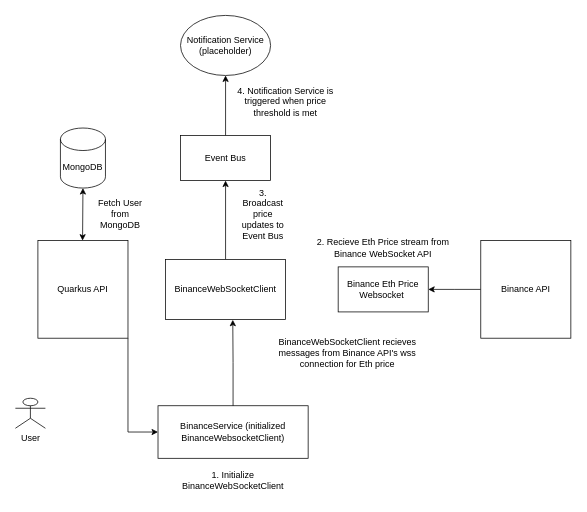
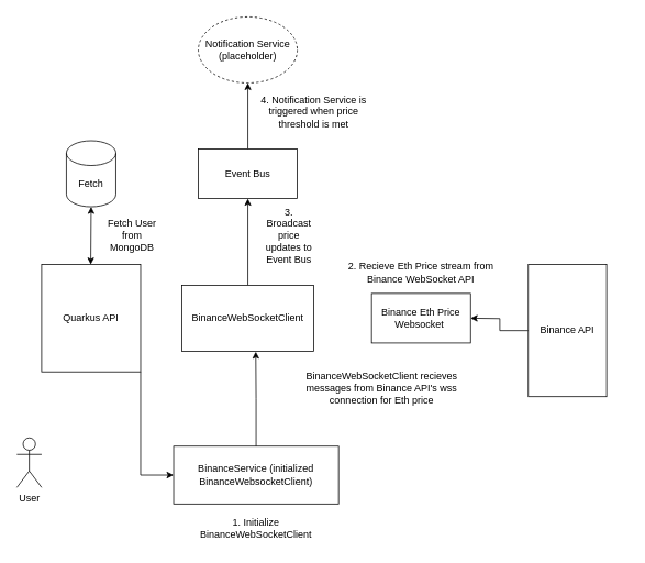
  <mxCell id="0" />
  <mxCell id="1" parent="0" />
  <mxCell id="2" style="edgeStyle=orthogonalEdgeStyle;rounded=0;orthogonalLoop=1;jettySize=auto;html=1;exitX=1;exitY=1;exitDx=0;exitDy=0;entryX=0;entryY=0.5;entryDx=0;entryDy=0;" edge="1" parent="1" source="3" target="10"><mxGeometry relative="1" as="geometry" /></mxCell>
  <mxCell id="3" value="Quarkus API" style="rounded=0;whiteSpace=wrap;html=1;" vertex="1" parent="1"><mxGeometry x="50" y="320" width="120" height="130" as="geometry" /></mxCell>
- <mxCell id="4" value="User" style="shape=umlActor;verticalLabelPosition=bottom;verticalAlign=top;html=1;outlineConnect=0;" vertex="1" parent="1"><mxGeometry x="20" y="530" width="40" height="40" as="geometry" /></mxCell>
- <mxCell id="5" value="MongoDB" style="shape=cylinder3;whiteSpace=wrap;html=1;boundedLbl=1;backgroundOutline=1;size=15;" vertex="1" parent="1"><mxGeometry x="80" y="170" width="60" height="80" as="geometry" /></mxCell>
+ <mxCell id="4" value="User" style="shape=umlActor;verticalLabelPosition=bottom;verticalAlign=top;html=1;outlineConnect=0;" vertex="1" parent="1"><mxGeometry x="20" y="530" width="30" height="60" as="geometry" /></mxCell>
+ <mxCell id="5" value="Fetch" style="shape=cylinder3;whiteSpace=wrap;html=1;boundedLbl=1;backgroundOutline=1;size=15;" vertex="1" parent="1"><mxGeometry x="80" y="170" width="60" height="80" as="geometry" /></mxCell>
  <mxCell id="6" value="Fetch User from MongoDB" style="text;html=1;align=center;verticalAlign=middle;whiteSpace=wrap;rounded=0;" vertex="1" parent="1"><mxGeometry x="125" y="260" width="70" height="50" as="geometry" /></mxCell>
  <mxCell id="7" value="" style="endArrow=classic;startArrow=classic;html=1;rounded=0;" edge="1" parent="1"><mxGeometry width="50" height="50" relative="1" as="geometry"><mxPoint x="109.5" y="320" as="sourcePoint" /><mxPoint x="110" y="250" as="targetPoint" /></mxGeometry></mxCell>
  <mxCell id="8" style="edgeStyle=orthogonalEdgeStyle;rounded=0;orthogonalLoop=1;jettySize=auto;html=1;exitX=0;exitY=0.5;exitDx=0;exitDy=0;entryX=1;entryY=0.5;entryDx=0;entryDy=0;" edge="1" parent="1" source="9"><mxGeometry relative="1" as="geometry"><mxPoint x="570" y="385" as="targetPoint" /></mxGeometry></mxCell>
- <mxCell id="9" value="Binance API" style="rounded=0;whiteSpace=wrap;html=1;" vertex="1" parent="1"><mxGeometry x="640" y="320" width="120" height="130" as="geometry" /></mxCell>
+ <mxCell id="9" value="Binance API" style="rounded=0;whiteSpace=wrap;html=1;" vertex="1" parent="1"><mxGeometry x="640" y="320" width="95" height="160" as="geometry" /></mxCell>
  <mxCell id="10" value="BinanceService (initialized BinanceWebsocketClient)" style="rounded=0;whiteSpace=wrap;html=1;" vertex="1" parent="1"><mxGeometry x="210" y="540" width="200" height="70" as="geometry" /></mxCell>
  <mxCell id="11" value="Binance Eth Price Websocket&amp;nbsp;" style="rounded=0;whiteSpace=wrap;html=1;" vertex="1" parent="1"><mxGeometry x="450" y="355" width="120" height="60" as="geometry" /></mxCell>
  <mxCell id="12" value="" style="edgeStyle=orthogonalEdgeStyle;rounded=0;orthogonalLoop=1;jettySize=auto;html=1;" edge="1" parent="1" source="13" target="17"><mxGeometry relative="1" as="geometry" /></mxCell>
  <mxCell id="13" value="BinanceWebSocketClient" style="rounded=0;whiteSpace=wrap;html=1;" vertex="1" parent="1"><mxGeometry x="220" y="345" width="160" height="80" as="geometry" /></mxCell>
  <mxCell id="14" style="edgeStyle=orthogonalEdgeStyle;rounded=0;orthogonalLoop=1;jettySize=auto;html=1;entryX=0.56;entryY=1.006;entryDx=0;entryDy=0;entryPerimeter=0;" edge="1" parent="1" source="10" target="13"><mxGeometry relative="1" as="geometry" /></mxCell>
  <mxCell id="15" value="BinanceWebSocketClient recieves messages from Binance API's wss connection for Eth price" style="text;html=1;align=center;verticalAlign=middle;whiteSpace=wrap;rounded=0;" vertex="1" parent="1"><mxGeometry x="355" y="415" width="215" height="110" as="geometry" /></mxCell>
  <mxCell id="16" style="edgeStyle=orthogonalEdgeStyle;rounded=0;orthogonalLoop=1;jettySize=auto;html=1;" edge="1" parent="1" source="17" target="21"><mxGeometry relative="1" as="geometry"><mxPoint x="300" y="60" as="targetPoint" /></mxGeometry></mxCell>
  <mxCell id="17" value="Event Bus" style="rounded=0;whiteSpace=wrap;html=1;" vertex="1" parent="1"><mxGeometry x="240" y="180" width="120" height="60" as="geometry" /></mxCell>
  <mxCell id="18" value="3. Broadcast price updates to Event Bus" style="text;html=1;align=center;verticalAlign=middle;whiteSpace=wrap;rounded=0;" vertex="1" parent="1"><mxGeometry x="320" y="270" width="60" height="30" as="geometry" /></mxCell>
  <mxCell id="19" value="1. Initialize BinanceWebSocketClient" style="text;html=1;align=center;verticalAlign=middle;whiteSpace=wrap;rounded=0;" vertex="1" parent="1"><mxGeometry x="220" y="620" width="180" height="40" as="geometry" /></mxCell>
  <mxCell id="20" value="2. Recieve Eth Price stream from Binance WebSocket API" style="text;html=1;align=center;verticalAlign=middle;whiteSpace=wrap;rounded=0;" vertex="1" parent="1"><mxGeometry x="420" y="310" width="180" height="40" as="geometry" /></mxCell>
- <mxCell id="21" value="Notification Service (placeholder)" style="ellipse;whiteSpace=wrap;html=1;" vertex="1" parent="1"><mxGeometry x="240" y="20" width="120" height="80" as="geometry" /></mxCell>
+ <mxCell id="21" value="Notification Service (placeholder)" style="ellipse;whiteSpace=wrap;html=1;dashed=1;" vertex="1" parent="1"><mxGeometry x="240" y="20" width="120" height="80" as="geometry" /></mxCell>
  <mxCell id="22" value="4. Notification Service is triggered when price threshold is met" style="text;html=1;align=center;verticalAlign=middle;whiteSpace=wrap;rounded=0;" vertex="1" parent="1"><mxGeometry x="310" y="110" width="140" height="50" as="geometry" /></mxCell>
